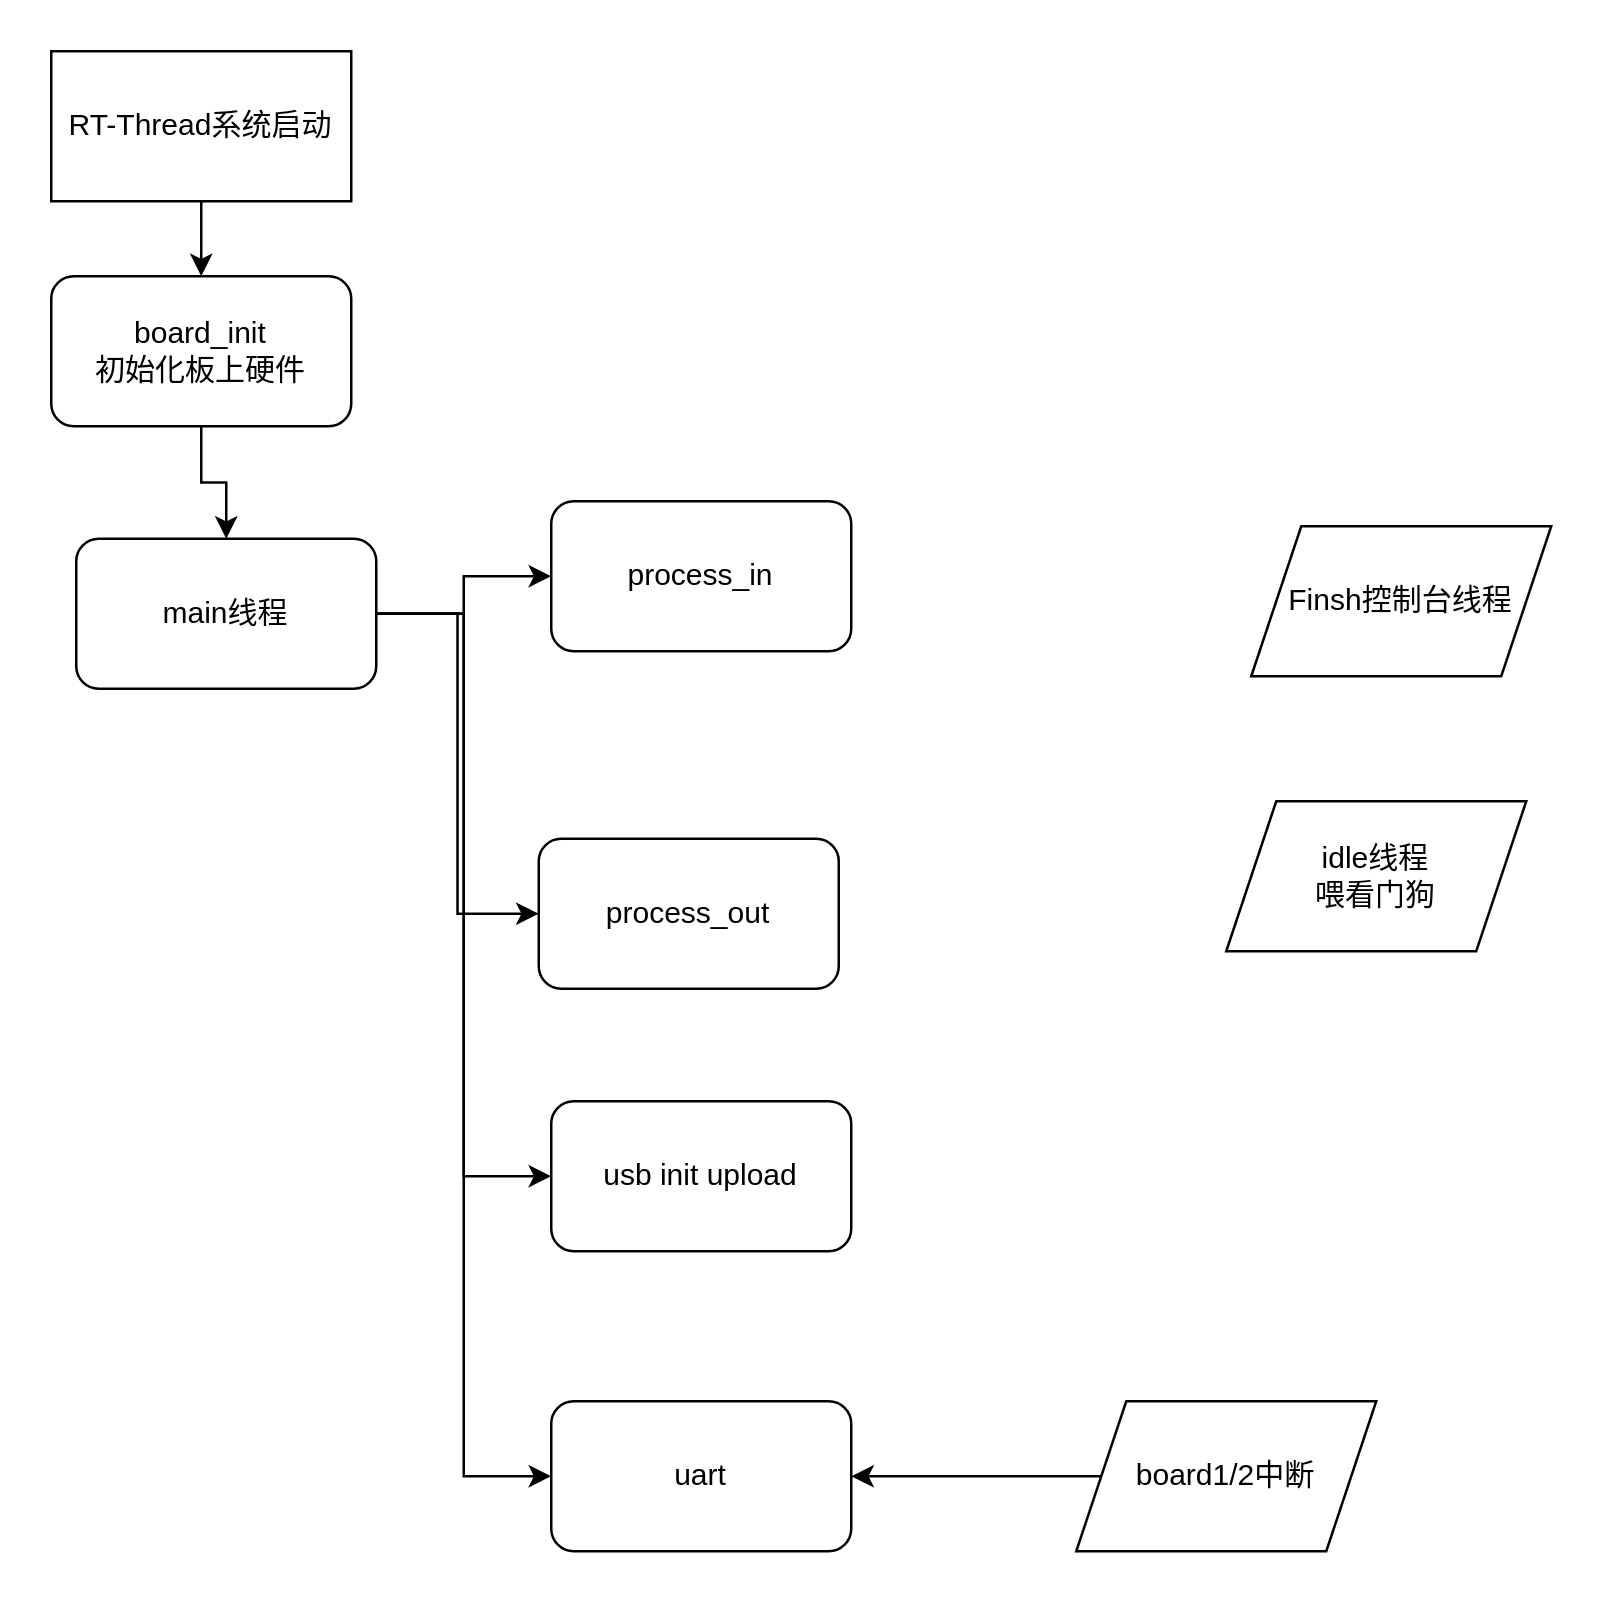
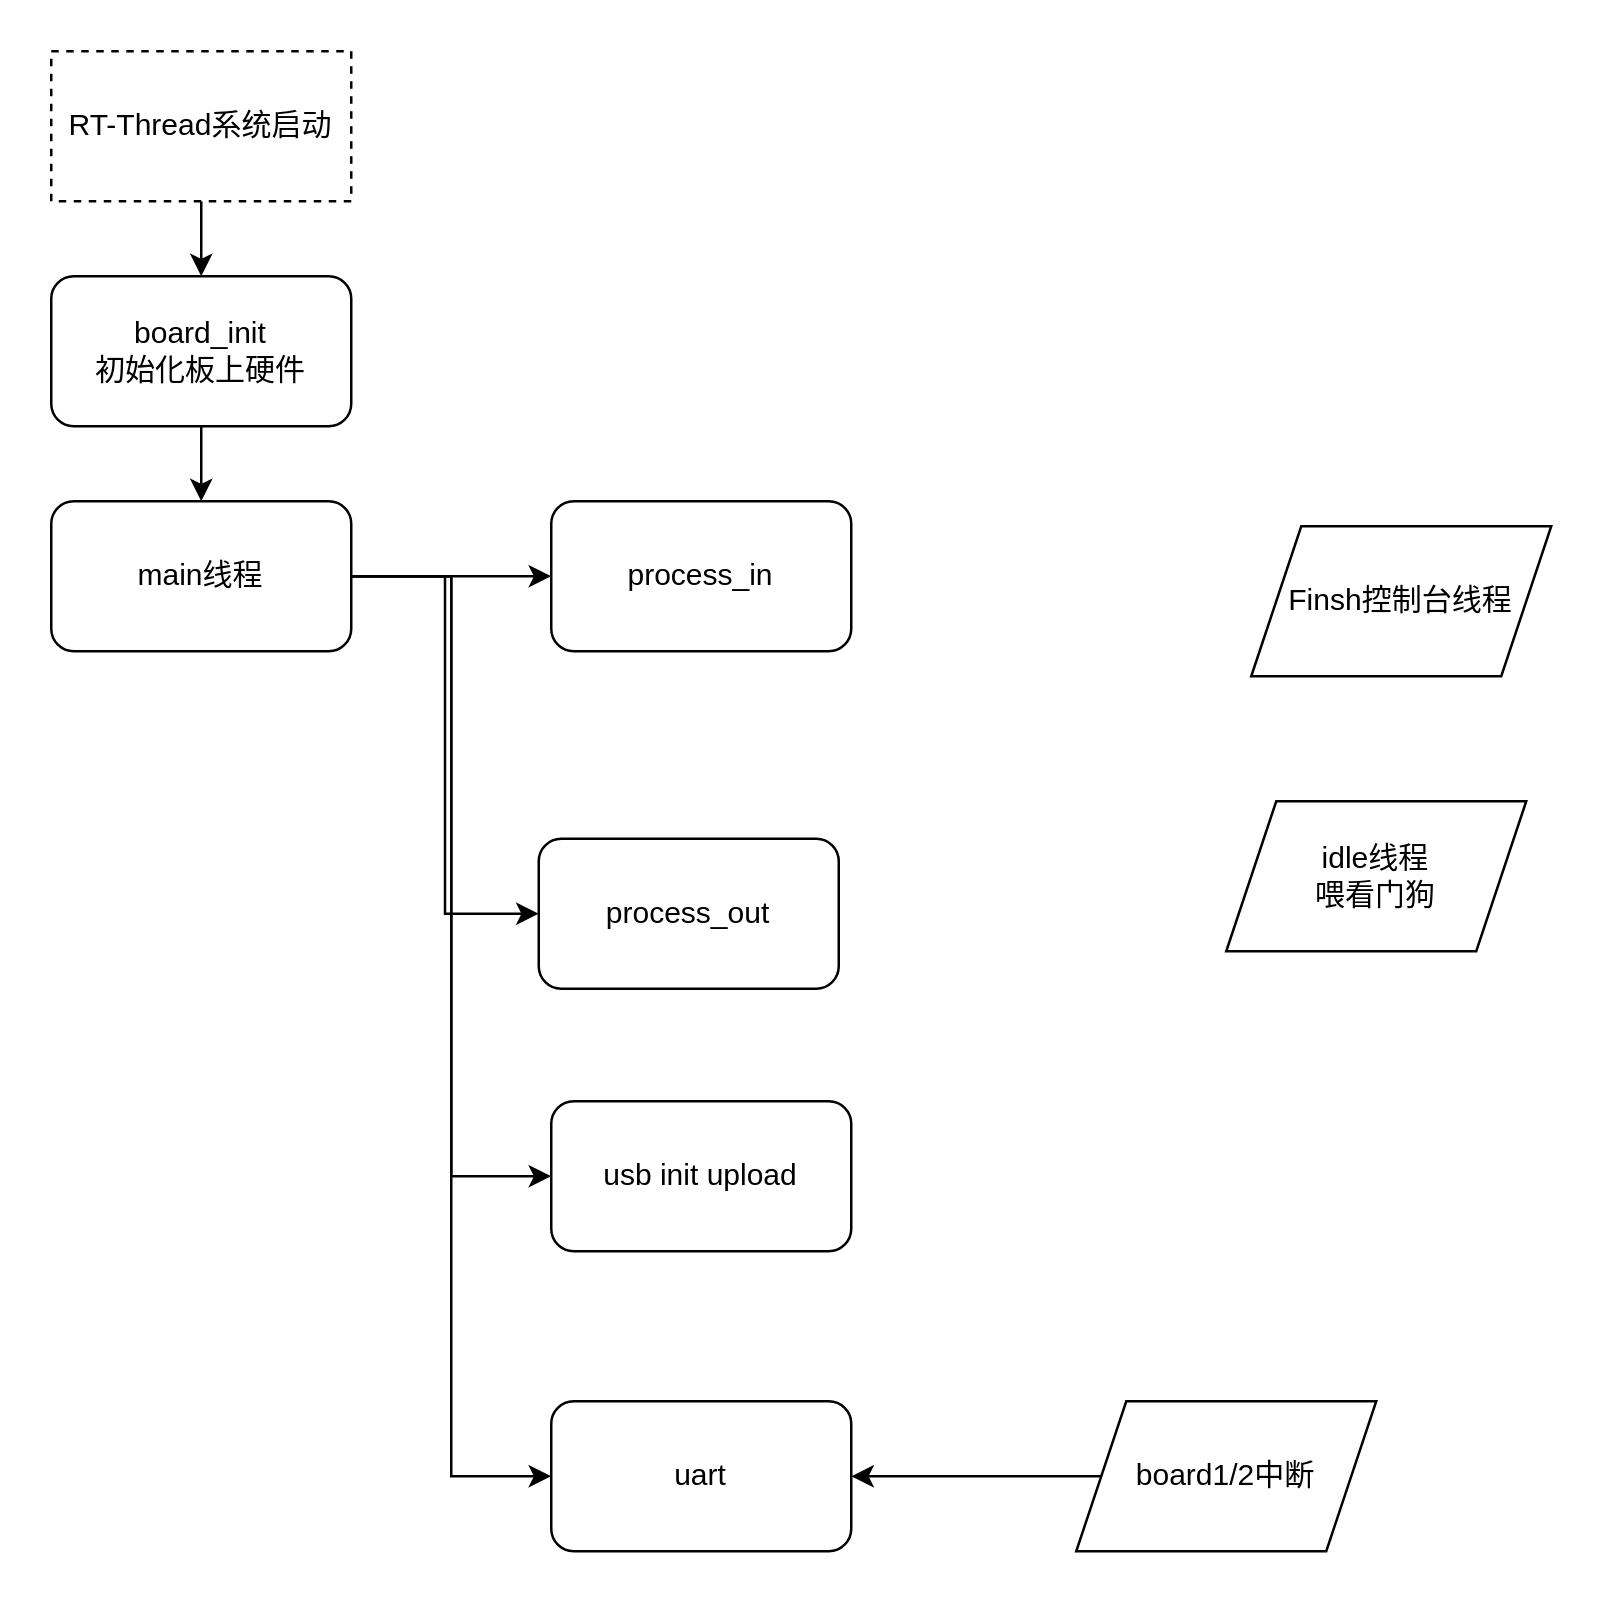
  <mxCell id="0" />
  <mxCell id="1" parent="0" />
  <mxCell id="2" style="edgeStyle=orthogonalEdgeStyle;rounded=0;orthogonalLoop=1;jettySize=auto;html=1;entryX=0.5;entryY=0;entryDx=0;entryDy=0;" edge="1" parent="1" source="3" target="18"><mxGeometry relative="1" as="geometry" /></mxCell>
- <mxCell id="3" value="RT-Thread系统启动" style="rounded=0;whiteSpace=wrap;html=1;" vertex="1" parent="1"><mxGeometry x="20" y="20" width="120" height="60" as="geometry" /></mxCell>
+ <mxCell id="3" value="RT-Thread系统启动" style="rounded=0;whiteSpace=wrap;html=1;dashed=1;" vertex="1" parent="1"><mxGeometry x="20" y="20" width="120" height="60" as="geometry" /></mxCell>
  <mxCell id="4" style="edgeStyle=orthogonalEdgeStyle;rounded=0;orthogonalLoop=1;jettySize=auto;html=1;entryX=0;entryY=0.5;entryDx=0;entryDy=0;" edge="1" parent="1" source="8" target="9"><mxGeometry relative="1" as="geometry" /></mxCell>
  <mxCell id="5" style="edgeStyle=orthogonalEdgeStyle;rounded=0;orthogonalLoop=1;jettySize=auto;html=1;entryX=0;entryY=0.5;entryDx=0;entryDy=0;" edge="1" parent="1" source="8" target="10"><mxGeometry relative="1" as="geometry" /></mxCell>
  <mxCell id="6" style="edgeStyle=orthogonalEdgeStyle;rounded=0;orthogonalLoop=1;jettySize=auto;html=1;entryX=0;entryY=0.5;entryDx=0;entryDy=0;" edge="1" parent="1" source="8" target="11"><mxGeometry relative="1" as="geometry" /></mxCell>
  <mxCell id="7" style="edgeStyle=orthogonalEdgeStyle;rounded=0;orthogonalLoop=1;jettySize=auto;html=1;entryX=0;entryY=0.5;entryDx=0;entryDy=0;" edge="1" parent="1" source="8" target="12"><mxGeometry relative="1" as="geometry" /></mxCell>
- <mxCell id="8" value="main线程" style="rounded=1;whiteSpace=wrap;html=1;" vertex="1" parent="1"><mxGeometry x="30" y="215" width="120" height="60" as="geometry" /></mxCell>
+ <mxCell id="8" value="main线程" style="rounded=1;whiteSpace=wrap;html=1;" vertex="1" parent="1"><mxGeometry x="20" y="200" width="120" height="60" as="geometry" /></mxCell>
  <mxCell id="9" value="process_in" style="rounded=1;whiteSpace=wrap;html=1;" vertex="1" parent="1"><mxGeometry x="220" y="200" width="120" height="60" as="geometry" /></mxCell>
  <mxCell id="10" value="process_out" style="rounded=1;whiteSpace=wrap;html=1;" vertex="1" parent="1"><mxGeometry x="215" y="335" width="120" height="60" as="geometry" /></mxCell>
  <mxCell id="11" value="usb init upload" style="rounded=1;whiteSpace=wrap;html=1;" vertex="1" parent="1"><mxGeometry x="220" y="440" width="120" height="60" as="geometry" /></mxCell>
  <mxCell id="12" value="uart" style="rounded=1;whiteSpace=wrap;html=1;" vertex="1" parent="1"><mxGeometry x="220" y="560" width="120" height="60" as="geometry" /></mxCell>
  <mxCell id="13" style="edgeStyle=orthogonalEdgeStyle;rounded=0;orthogonalLoop=1;jettySize=auto;html=1;entryX=1;entryY=0.5;entryDx=0;entryDy=0;" edge="1" parent="1" source="14" target="12"><mxGeometry relative="1" as="geometry" /></mxCell>
  <mxCell id="14" value="board1/2中断" style="shape=parallelogram;perimeter=parallelogramPerimeter;whiteSpace=wrap;html=1;fixedSize=1;" vertex="1" parent="1"><mxGeometry x="430" y="560" width="120" height="60" as="geometry" /></mxCell>
  <mxCell id="15" value="Finsh控制台线程" style="shape=parallelogram;perimeter=parallelogramPerimeter;whiteSpace=wrap;html=1;fixedSize=1;" vertex="1" parent="1"><mxGeometry x="500" y="210" width="120" height="60" as="geometry" /></mxCell>
  <mxCell id="16" value="idle线程&lt;br&gt;喂看门狗" style="shape=parallelogram;perimeter=parallelogramPerimeter;whiteSpace=wrap;html=1;fixedSize=1;" vertex="1" parent="1"><mxGeometry x="490" y="320" width="120" height="60" as="geometry" /></mxCell>
  <mxCell id="17" style="edgeStyle=orthogonalEdgeStyle;rounded=0;orthogonalLoop=1;jettySize=auto;html=1;entryX=0.5;entryY=0;entryDx=0;entryDy=0;" edge="1" parent="1" source="18" target="8"><mxGeometry relative="1" as="geometry" /></mxCell>
  <mxCell id="18" value="board_init&lt;br&gt;初始化板上硬件" style="rounded=1;whiteSpace=wrap;html=1;" vertex="1" parent="1"><mxGeometry x="20" y="110" width="120" height="60" as="geometry" /></mxCell>
